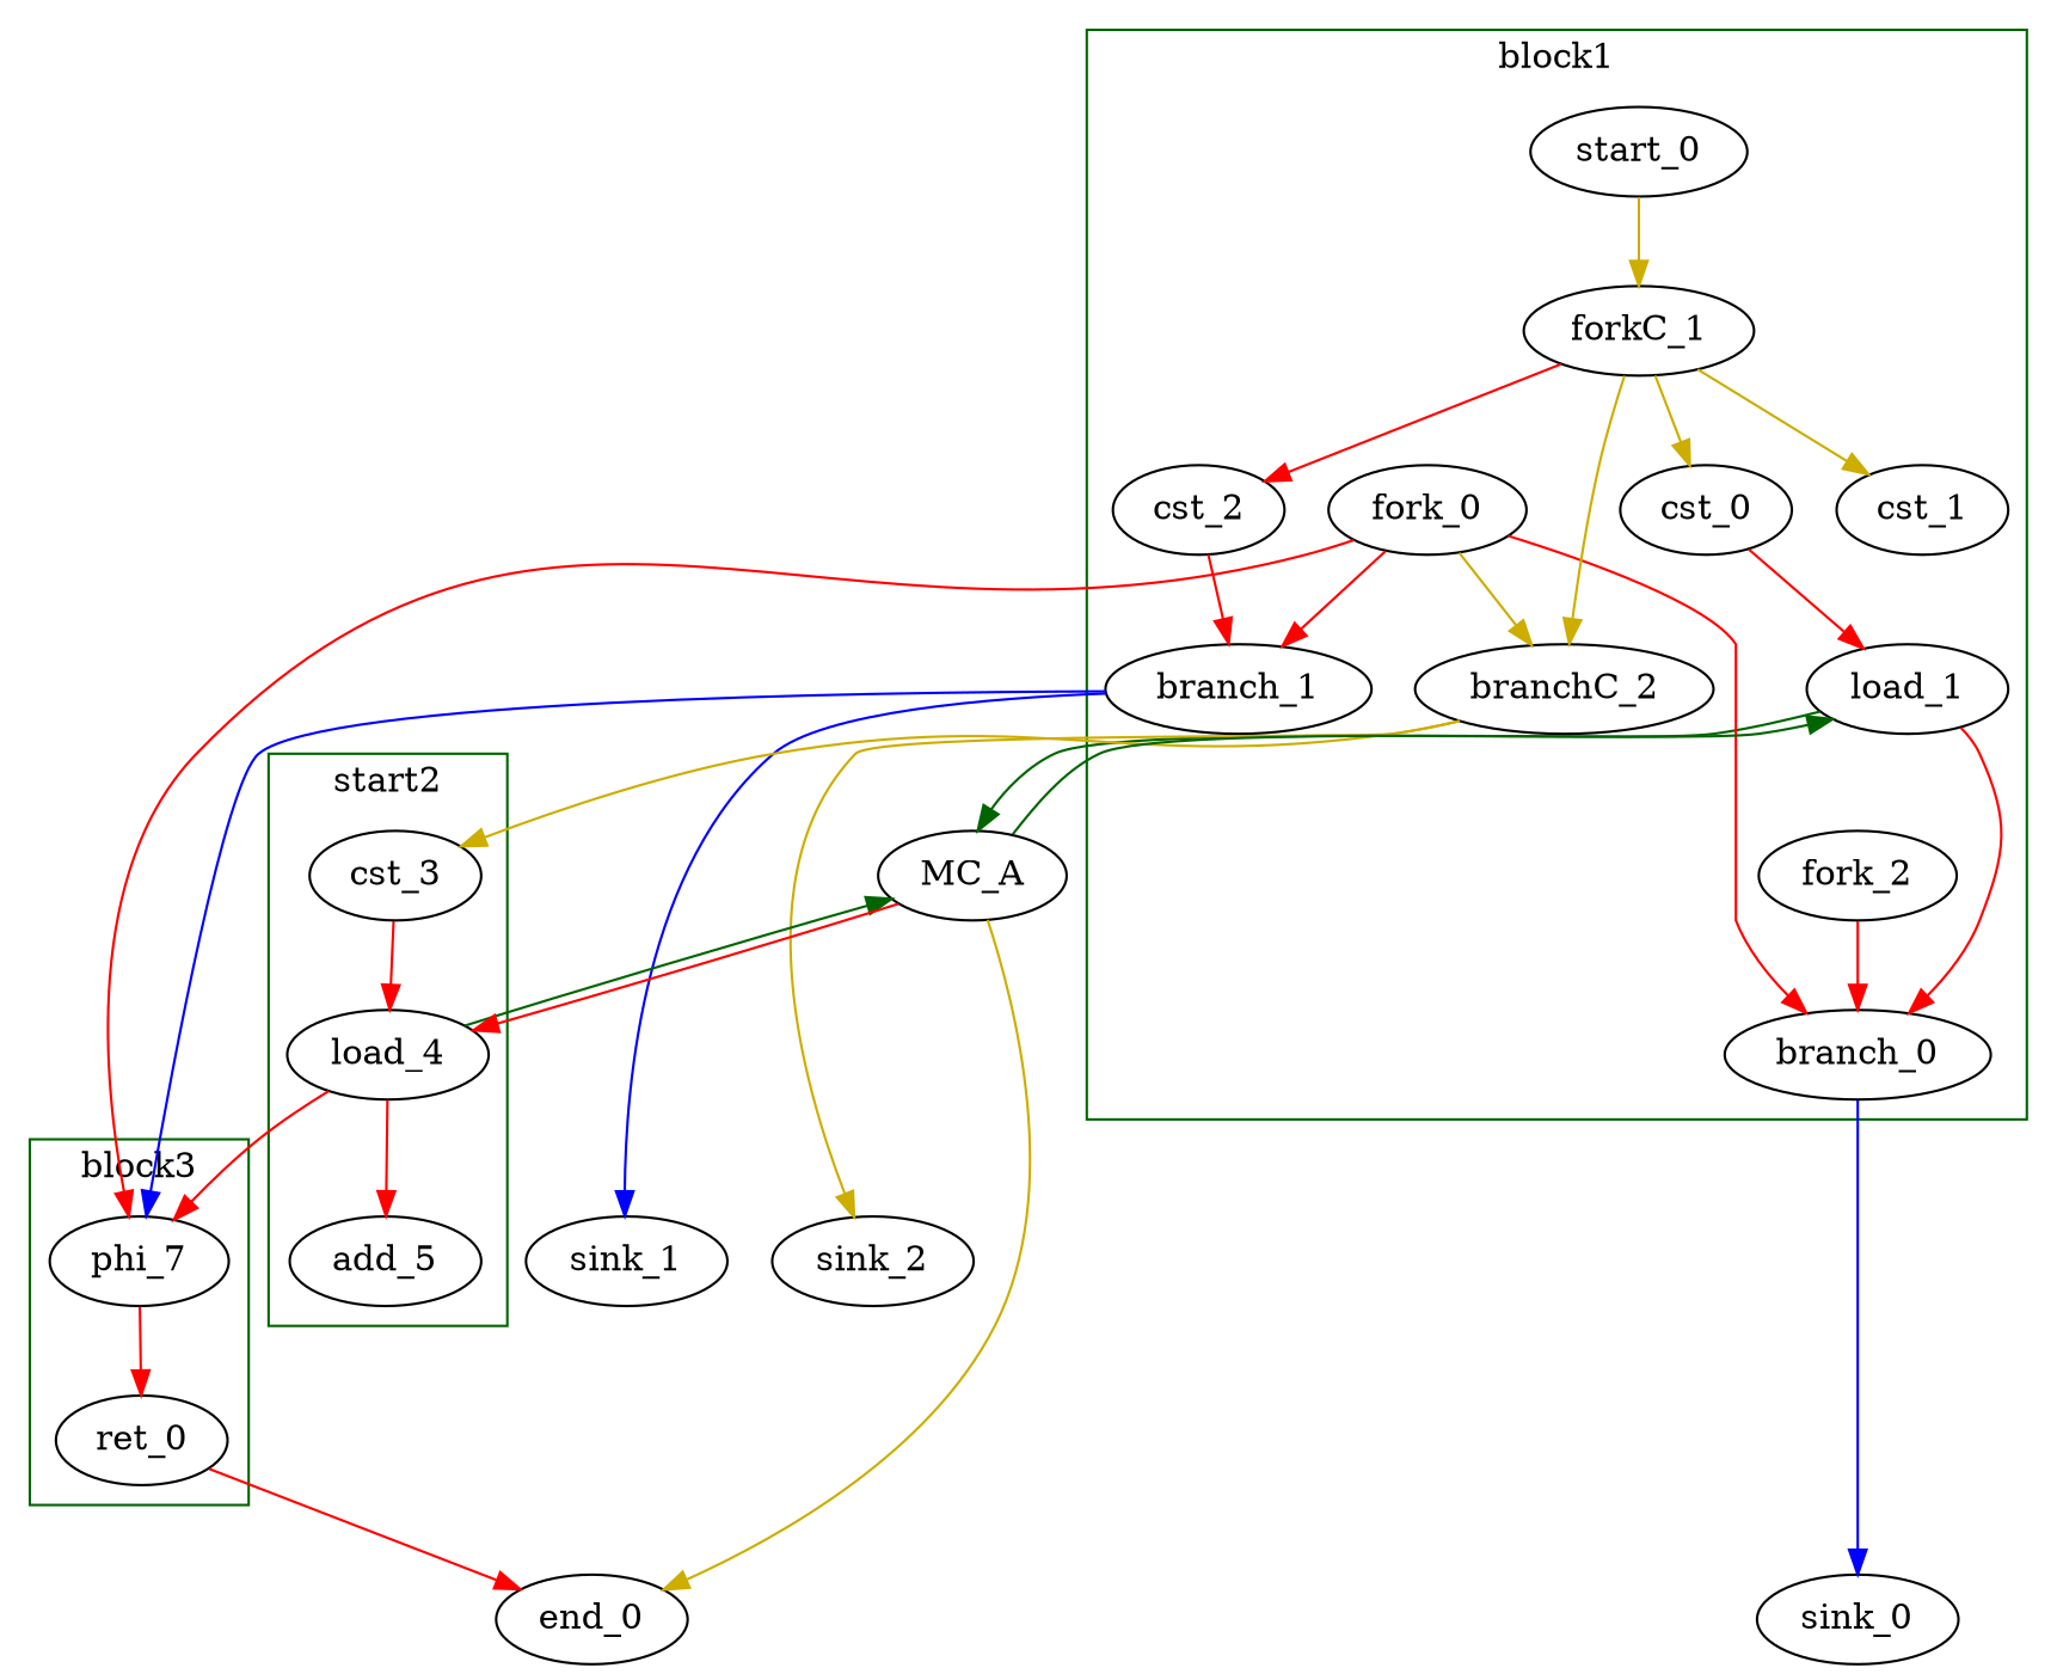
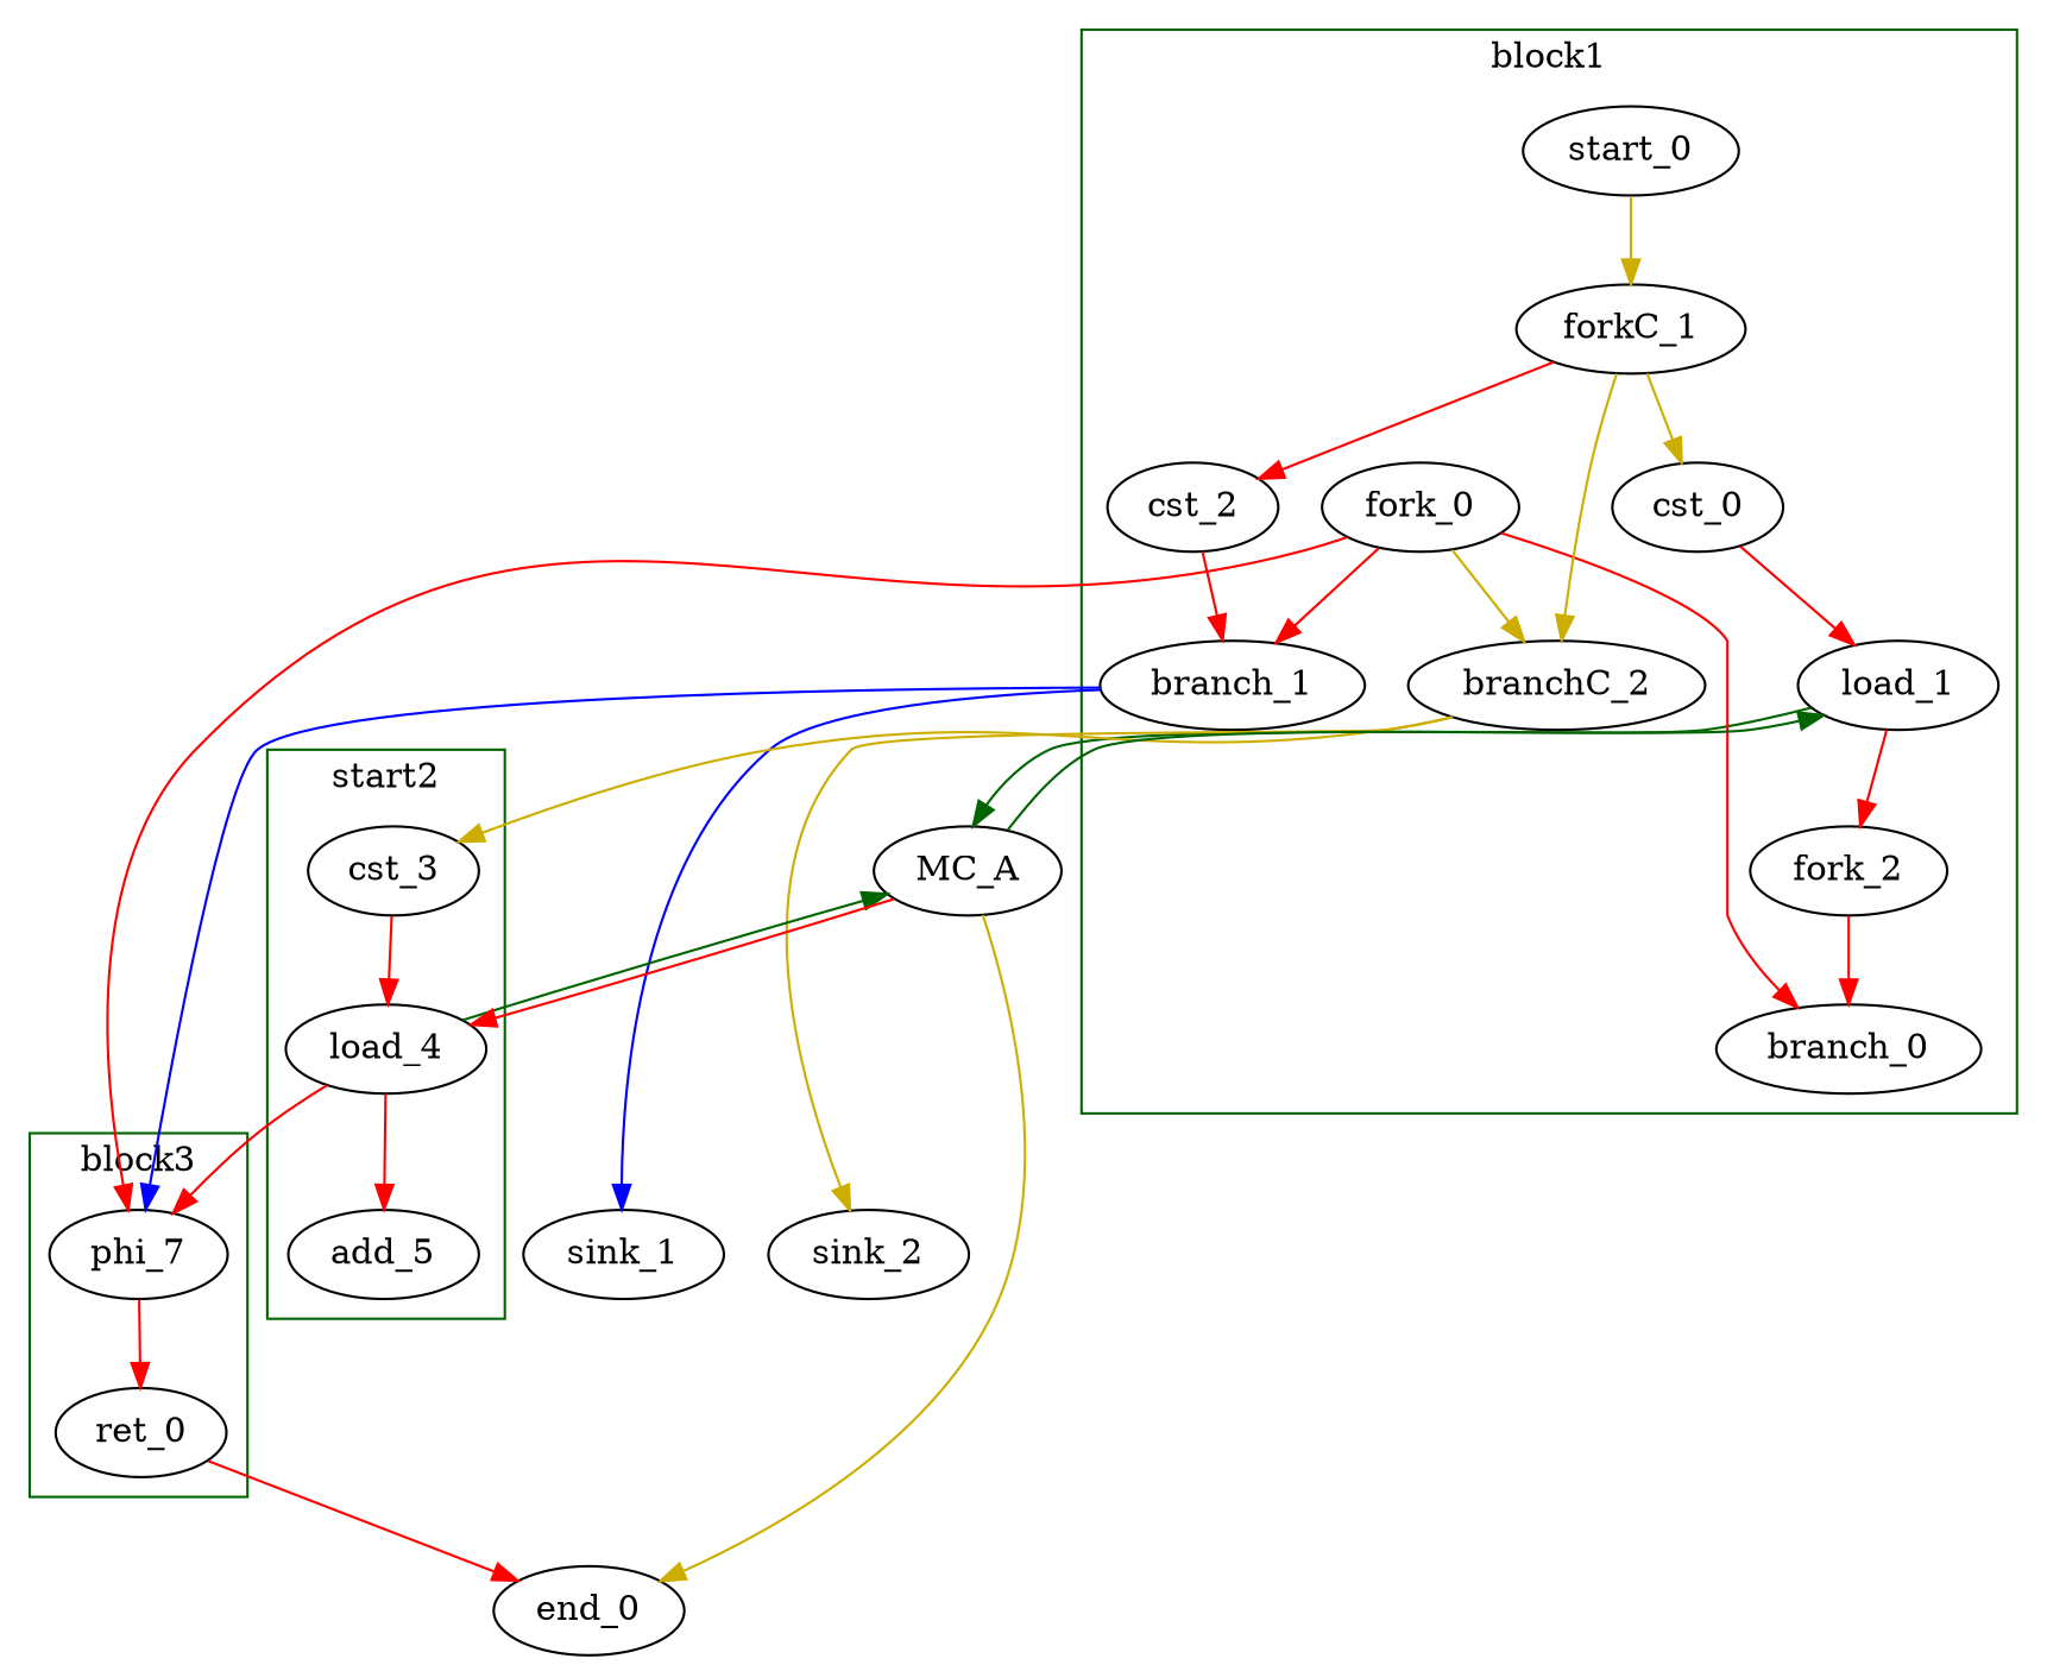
  digraph {
    fontname="DejaVu Serif"
    splines=spline
    node [bbID=1 fontname="DejaVu Serif" in="in1:32" out="out1:32" tagged=false tagger_id=-1 taggers_num=0 type=Constant]
    edge [color=red fontname="DejaVu Serif" from=out2 to=in1]
    cst_0 [value="0x00000001"]
    load_1 [II=1 delay=0.000 in="in1:32 in2:32" latency=2 offset=0 op=mc_load_op out="out1:32 out2:32 " portId=0 type=Operator]
-   cst_1 [value="0x00000000"]
    cst_2 [value="0x00000000"]
    start_0 [control=true in="in1:0" out="out1:0" type=Entry]
    branch_0 [in="in1:32 in2?:1*i" out="out1+:32 out2-:32" type=Branch]
    branch_1 [in="in1:32 in2?:1" out="out1+:32 out2-:32" type=Branch]
    branchC_2 [in="in1:0 in2?:1*i" out="out1+:0 out2-:0" type=Branch]
    fork_0 [out="out1:32 out2:32 out3:32 out4:32 " type=Fork]
    forkC_1 [in="in1:0" out="out1:0 out2:0 out3:0 out4:0 " type=Fork]
    fork_2 [out="out1:32 out2:32 " type=Fork]
    load_4 [II=1 bbID=2 delay=0.000 in="in1:32 in2:32" latency=2 offset=0 op=mc_load_op out="out1:32 out2:32 " portId=1 type=Operator]
    add_5 [II=1 bbID=2 delay=1.693 in="in1:32 in2:32 " latency=0 op=add_op out="out1:32 " type=Operator]
    cst_3 [bbID=2 value="0x00000000"]
    phi_7 [bbID=3 delay=0.366 in="in1?:1*i in2:32 in3:32 " type=Mux]
    ret_0 [II=1 bbID=3 delay=0.000 in="in1:32 " latency=0 op=ret_op out="out1:32 " type=Operator]
    MC_A [bbID=0 bbcount=0 in="in1:32*l0a in2:32*l1a " ldcount=2 memory=A out="out1:32*l0d out2:32*l1d out3:0*e " stcount=0 type=MC tagged="" tagger_id="" taggers_num=""]
-   sink_0 [bbID=0 type=Sink out="" tagged="" tagger_id="" taggers_num=""]
    sink_1 [bbID=0 type=Sink out="" tagged="" tagger_id="" taggers_num=""]
    sink_2 [bbID=0 in="in1:0" type=Sink out="" tagged="" tagger_id="" taggers_num=""]
    end_0 [bbID=0 in="in1:0*e  in2:32 " type=Exit tagged="" tagger_id="" taggers_num=""]
    subgraph cluster_1 {
      color=darkgreen
      label=block1
      cst_0
      load_1
-     cst_1
      cst_2
      start_0
      branch_0
      branch_1
      branchC_2
      fork_0
      forkC_1
      fork_2
    }
    subgraph cluster_2 {
      color=darkgreen
      label=start2
      load_4
      add_5
      cst_3
    }
    subgraph cluster_3 {
      color=darkgreen
      label=block3
      phi_7
      ret_0
    }
    cst_0 -> load_1 [to=in2]
-   load_1 -> branch_0
+   load_1 -> fork_2
    load_1 -> MC_A [color=darkgreen from=out3 mem_address=true]
    cst_2 -> branch_1
    start_0 -> forkC_1 [color=gold3]
-   branch_0 -> sink_0 [color=blue minlen=3]
    branch_1 -> phi_7 [color=blue from=out3 minlen=3 to=in3]
    branch_1 -> sink_1 [color=blue minlen=3]
    branchC_2 -> cst_3 [color=gold3 from=out3 minlen=3]
    branchC_2 -> sink_2 [color=gold3 minlen=3]
    fork_0 -> branch_0 [to=in2]
    fork_0 -> branch_1 [from=out3 to=in2]
    fork_0 -> branchC_2 [color=gold3 from=out4 to=in2]
    fork_0 -> phi_7 [from=out5]
    forkC_1 -> cst_0 [color=gold3]
-   forkC_1 -> cst_1 [color=gold3 from=out3]
    forkC_1 -> cst_2 [from=out4]
    forkC_1 -> branchC_2 [color=gold3 from=out5]
    fork_2 -> branch_0 [from=out3]
    load_4 -> add_5 [to=in2]
    load_4 -> phi_7 [to=in2]
    load_4 -> MC_A [color=darkgreen from=out3 mem_address=true to=in2]
    cst_3 -> load_4 [to=in2]
    phi_7 -> ret_0
    ret_0 -> end_0 [to=in2]
    MC_A -> load_1 [color=darkgreen mem_address=false]
    MC_A -> load_4 [from=out3 mem_address=false]
    MC_A -> end_0 [color=gold3 from=out4]
  }
